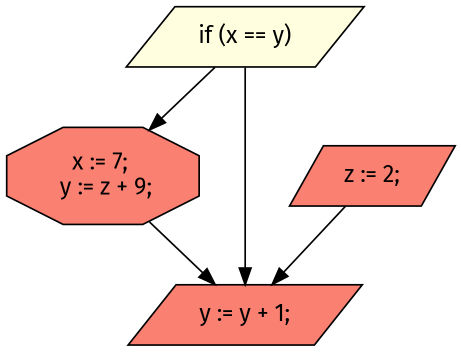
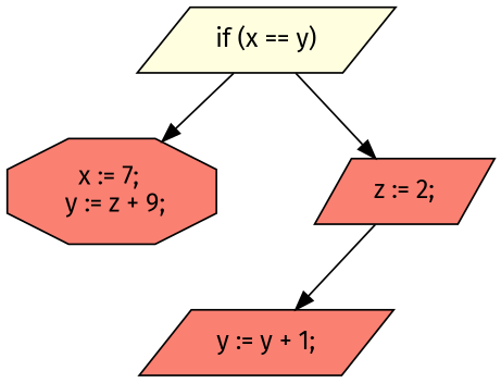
  digraph {
    fontname="Fira Sans"
    node [fillcolor=salmon fontname="Fira Sans" shape=parallelogram style=filled]
    edge [fontname="Fira Sans"]
    n1 [label="x := 7; \n y := z + 9;" shape=octagon]
    n2 [label="y := y + 1;"]
    n3 [label="z := 2;"]
    n4 [fillcolor=lightyellow label="if (x == y)"]
-   n1 -> n2
    n3 -> n2
    n4 -> n1
-   n4 -> n2
+   n4 -> n3
  }
